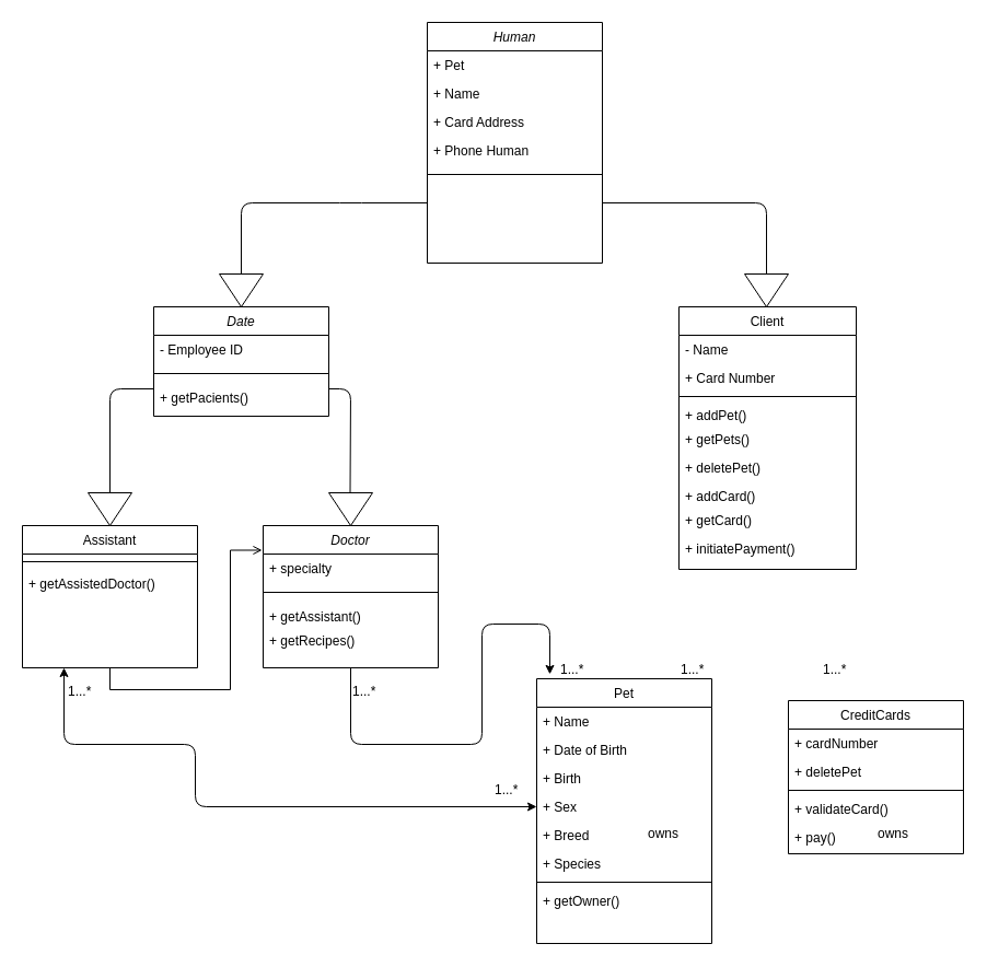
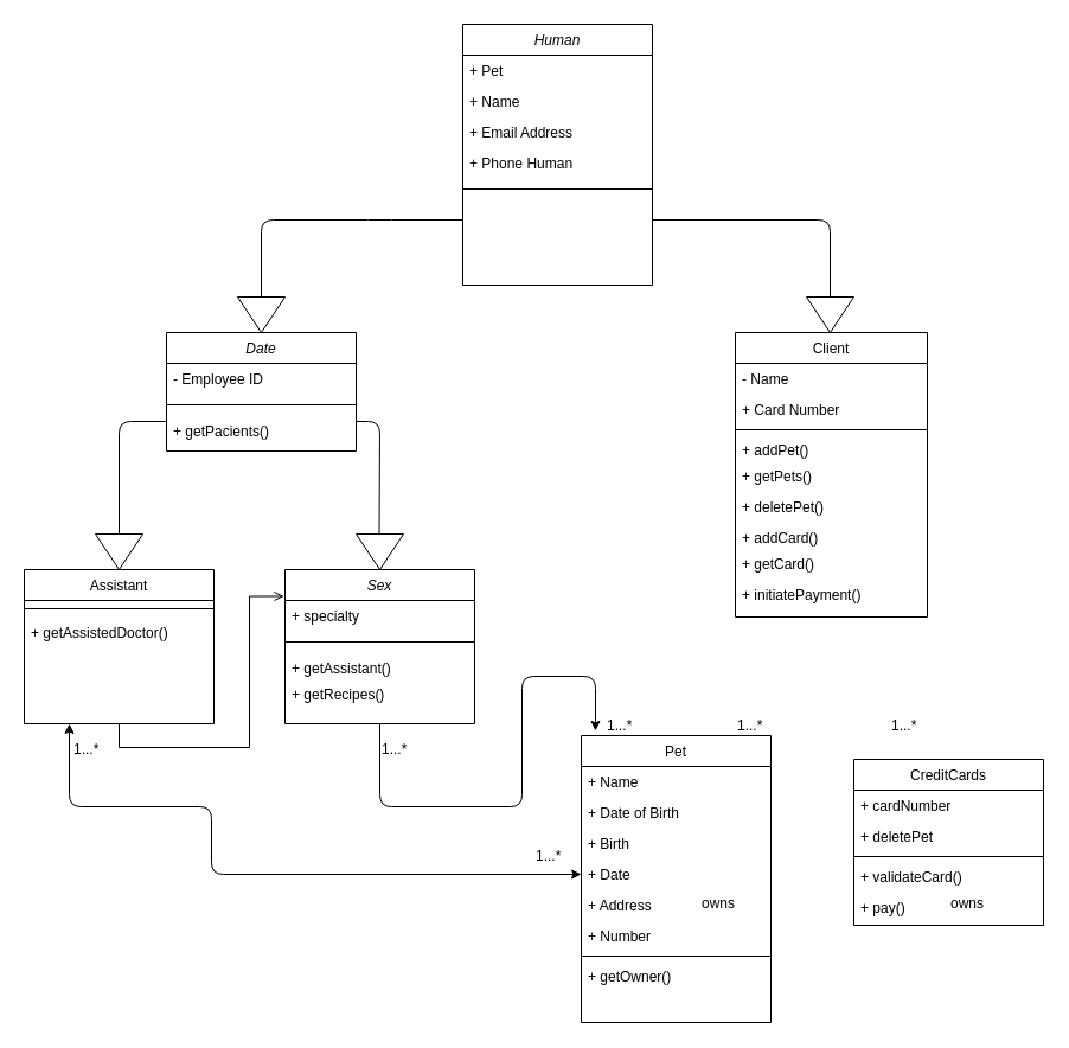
  <mxCell id="0" />
  <mxCell id="1" parent="0" />
- <mxCell id="2" value="Doctor" style="swimlane;fontStyle=2;align=center;verticalAlign=top;childLayout=stackLayout;horizontal=1;startSize=26;horizontalStack=0;resizeParent=1;resizeLast=0;collapsible=1;marginBottom=0;rounded=0;shadow=0;strokeWidth=1;" parent="1" vertex="1"><mxGeometry x="240" y="480" width="160" height="130" as="geometry"><mxRectangle x="230" y="140" width="160" height="26" as="alternateBounds" /></mxGeometry></mxCell>
+ <mxCell id="2" value="Sex" style="swimlane;fontStyle=2;align=center;verticalAlign=top;childLayout=stackLayout;horizontal=1;startSize=26;horizontalStack=0;resizeParent=1;resizeLast=0;collapsible=1;marginBottom=0;rounded=0;shadow=0;strokeWidth=1;" parent="1" vertex="1"><mxGeometry x="240" y="480" width="160" height="130" as="geometry"><mxRectangle x="230" y="140" width="160" height="26" as="alternateBounds" /></mxGeometry></mxCell>
  <mxCell id="3" value="+ specialty" style="text;align=left;verticalAlign=top;spacingLeft=4;spacingRight=4;overflow=hidden;rotatable=0;points=[[0,0.5],[1,0.5]];portConstraint=eastwest;rounded=0;shadow=0;html=0;" parent="2" vertex="1"><mxGeometry y="26" width="160" height="26" as="geometry" /></mxCell>
  <mxCell id="4" value="" style="line;html=1;strokeWidth=1;align=left;verticalAlign=middle;spacingTop=-1;spacingLeft=3;spacingRight=3;rotatable=0;labelPosition=right;points=[];portConstraint=eastwest;" parent="2" vertex="1"><mxGeometry y="52" width="160" height="18" as="geometry" /></mxCell>
  <mxCell id="5" value="+ getAssistant()" style="text;align=left;verticalAlign=top;spacingLeft=4;spacingRight=4;overflow=hidden;rotatable=0;points=[[0,0.5],[1,0.5]];portConstraint=eastwest;rounded=0;shadow=0;html=0;" parent="2" vertex="1"><mxGeometry y="70" width="160" height="22" as="geometry" /></mxCell>
  <mxCell id="6" value="+ getRecipes()" style="text;align=left;verticalAlign=top;spacingLeft=4;spacingRight=4;overflow=hidden;rotatable=0;points=[[0,0.5],[1,0.5]];portConstraint=eastwest;rounded=0;shadow=0;html=0;" parent="2" vertex="1"><mxGeometry y="92" width="160" height="22" as="geometry" /></mxCell>
  <mxCell id="7" style="edgeStyle=orthogonalEdgeStyle;rounded=0;orthogonalLoop=1;jettySize=auto;html=1;exitX=0.5;exitY=1;exitDx=0;exitDy=0;entryX=-0.006;entryY=0.173;entryDx=0;entryDy=0;entryPerimeter=0;endArrow=open;" parent="1" source="8" target="2" edge="1"><mxGeometry relative="1" as="geometry"><mxPoint x="100" y="590" as="targetPoint" /></mxGeometry></mxCell>
  <mxCell id="8" value="Assistant" style="swimlane;fontStyle=0;align=center;verticalAlign=top;childLayout=stackLayout;horizontal=1;startSize=26;horizontalStack=0;resizeParent=1;resizeLast=0;collapsible=1;marginBottom=0;rounded=0;shadow=0;strokeWidth=1;" parent="1" vertex="1"><mxGeometry x="20" y="480" width="160" height="130" as="geometry"><mxRectangle x="130" y="380" width="160" height="26" as="alternateBounds" /></mxGeometry></mxCell>
  <mxCell id="9" value="" style="line;html=1;strokeWidth=1;align=left;verticalAlign=middle;spacingTop=-1;spacingLeft=3;spacingRight=3;rotatable=0;labelPosition=right;points=[];portConstraint=eastwest;" parent="8" vertex="1"><mxGeometry y="26" width="160" height="14" as="geometry" /></mxCell>
  <mxCell id="10" value="+ getAssistedDoctor()" style="text;align=left;verticalAlign=top;spacingLeft=4;spacingRight=4;overflow=hidden;rotatable=0;points=[[0,0.5],[1,0.5]];portConstraint=eastwest;rounded=0;shadow=0;html=0;" parent="8" vertex="1"><mxGeometry y="40" width="160" height="22" as="geometry" /></mxCell>
  <mxCell id="11" value="Client" style="swimlane;fontStyle=0;align=center;verticalAlign=top;childLayout=stackLayout;horizontal=1;startSize=26;horizontalStack=0;resizeParent=1;resizeLast=0;collapsible=1;marginBottom=0;rounded=0;shadow=0;strokeWidth=1;" parent="1" vertex="1"><mxGeometry x="620" y="280" width="162" height="240" as="geometry"><mxRectangle x="340" y="380" width="170" height="26" as="alternateBounds" /></mxGeometry></mxCell>
  <mxCell id="12" value="- Name" style="text;align=left;verticalAlign=top;spacingLeft=4;spacingRight=4;overflow=hidden;rotatable=0;points=[[0,0.5],[1,0.5]];portConstraint=eastwest;" parent="11" vertex="1"><mxGeometry y="26" width="162" height="26" as="geometry" /></mxCell>
  <mxCell id="13" value="+ Card Number" style="text;align=left;verticalAlign=top;spacingLeft=4;spacingRight=4;overflow=hidden;rotatable=0;points=[[0,0.5],[1,0.5]];portConstraint=eastwest;" parent="11" vertex="1"><mxGeometry y="52" width="162" height="26" as="geometry" /></mxCell>
  <mxCell id="14" value="" style="line;html=1;strokeWidth=1;align=left;verticalAlign=middle;spacingTop=-1;spacingLeft=3;spacingRight=3;rotatable=0;labelPosition=right;points=[];portConstraint=eastwest;" parent="11" vertex="1"><mxGeometry y="78" width="162" height="8" as="geometry" /></mxCell>
  <mxCell id="15" value="+ addPet()" style="text;align=left;verticalAlign=top;spacingLeft=4;spacingRight=4;overflow=hidden;rotatable=0;points=[[0,0.5],[1,0.5]];portConstraint=eastwest;rounded=0;shadow=0;html=0;" parent="11" vertex="1"><mxGeometry y="86" width="162" height="22" as="geometry" /></mxCell>
  <mxCell id="16" value="+ getPets()" style="text;align=left;verticalAlign=top;spacingLeft=4;spacingRight=4;overflow=hidden;rotatable=0;points=[[0,0.5],[1,0.5]];portConstraint=eastwest;rounded=0;shadow=0;html=0;" parent="11" vertex="1"><mxGeometry y="108" width="162" height="26" as="geometry" /></mxCell>
  <mxCell id="17" value="+ deletePet()" style="text;align=left;verticalAlign=top;spacingLeft=4;spacingRight=4;overflow=hidden;rotatable=0;points=[[0,0.5],[1,0.5]];portConstraint=eastwest;rounded=0;shadow=0;html=0;" parent="11" vertex="1"><mxGeometry y="134" width="162" height="26" as="geometry" /></mxCell>
  <mxCell id="18" value="+ addCard()" style="text;align=left;verticalAlign=top;spacingLeft=4;spacingRight=4;overflow=hidden;rotatable=0;points=[[0,0.5],[1,0.5]];portConstraint=eastwest;rounded=0;shadow=0;html=0;" parent="11" vertex="1"><mxGeometry y="160" width="162" height="22" as="geometry" /></mxCell>
  <mxCell id="19" value="+ getCard()" style="text;align=left;verticalAlign=top;spacingLeft=4;spacingRight=4;overflow=hidden;rotatable=0;points=[[0,0.5],[1,0.5]];portConstraint=eastwest;rounded=0;shadow=0;html=0;" parent="11" vertex="1"><mxGeometry y="182" width="162" height="26" as="geometry" /></mxCell>
  <mxCell id="20" value="+ initiatePayment()" style="text;align=left;verticalAlign=top;spacingLeft=4;spacingRight=4;overflow=hidden;rotatable=0;points=[[0,0.5],[1,0.5]];portConstraint=eastwest;rounded=0;shadow=0;html=0;" parent="11" vertex="1"><mxGeometry y="208" width="162" height="26" as="geometry" /></mxCell>
  <mxCell id="21" value="Pet" style="swimlane;fontStyle=0;align=center;verticalAlign=top;childLayout=stackLayout;horizontal=1;startSize=26;horizontalStack=0;resizeParent=1;resizeLast=0;collapsible=1;marginBottom=0;rounded=0;shadow=0;strokeWidth=1;" parent="1" vertex="1"><mxGeometry x="490" y="620" width="160" height="242" as="geometry"><mxRectangle x="550" y="140" width="160" height="26" as="alternateBounds" /></mxGeometry></mxCell>
  <mxCell id="22" value="+ Name" style="text;align=left;verticalAlign=top;spacingLeft=4;spacingRight=4;overflow=hidden;rotatable=0;points=[[0,0.5],[1,0.5]];portConstraint=eastwest;" parent="21" vertex="1"><mxGeometry y="26" width="160" height="26" as="geometry" /></mxCell>
  <mxCell id="23" value="+ Date of Birth" style="text;align=left;verticalAlign=top;spacingLeft=4;spacingRight=4;overflow=hidden;rotatable=0;points=[[0,0.5],[1,0.5]];portConstraint=eastwest;" parent="21" vertex="1"><mxGeometry y="52" width="160" height="26" as="geometry" /></mxCell>
  <mxCell id="24" value="+ Birth" style="text;align=left;verticalAlign=top;spacingLeft=4;spacingRight=4;overflow=hidden;rotatable=0;points=[[0,0.5],[1,0.5]];portConstraint=eastwest;" parent="21" vertex="1"><mxGeometry y="78" width="160" height="26" as="geometry" /></mxCell>
- <mxCell id="25" value="+ Sex" style="text;align=left;verticalAlign=top;spacingLeft=4;spacingRight=4;overflow=hidden;rotatable=0;points=[[0,0.5],[1,0.5]];portConstraint=eastwest;rounded=0;shadow=0;html=0;" parent="21" vertex="1"><mxGeometry y="104" width="160" height="26" as="geometry" /></mxCell>
- <mxCell id="26" value="+ Breed" style="text;align=left;verticalAlign=top;spacingLeft=4;spacingRight=4;overflow=hidden;rotatable=0;points=[[0,0.5],[1,0.5]];portConstraint=eastwest;" parent="21" vertex="1"><mxGeometry y="130" width="160" height="26" as="geometry" /></mxCell>
- <mxCell id="27" value="+ Species" style="text;align=left;verticalAlign=top;spacingLeft=4;spacingRight=4;overflow=hidden;rotatable=0;points=[[0,0.5],[1,0.5]];portConstraint=eastwest;" parent="21" vertex="1"><mxGeometry y="156" width="160" height="26" as="geometry" /></mxCell>
+ <mxCell id="25" value="+ Date" style="text;align=left;verticalAlign=top;spacingLeft=4;spacingRight=4;overflow=hidden;rotatable=0;points=[[0,0.5],[1,0.5]];portConstraint=eastwest;rounded=0;shadow=0;html=0;" parent="21" vertex="1"><mxGeometry y="104" width="160" height="26" as="geometry" /></mxCell>
+ <mxCell id="26" value="+ Address" style="text;align=left;verticalAlign=top;spacingLeft=4;spacingRight=4;overflow=hidden;rotatable=0;points=[[0,0.5],[1,0.5]];portConstraint=eastwest;" parent="21" vertex="1"><mxGeometry y="130" width="160" height="26" as="geometry" /></mxCell>
+ <mxCell id="27" value="+ Number" style="text;align=left;verticalAlign=top;spacingLeft=4;spacingRight=4;overflow=hidden;rotatable=0;points=[[0,0.5],[1,0.5]];portConstraint=eastwest;" parent="21" vertex="1"><mxGeometry y="156" width="160" height="26" as="geometry" /></mxCell>
  <mxCell id="28" value="" style="line;html=1;strokeWidth=1;align=left;verticalAlign=middle;spacingTop=-1;spacingLeft=3;spacingRight=3;rotatable=0;labelPosition=right;points=[];portConstraint=eastwest;" parent="21" vertex="1"><mxGeometry y="182" width="160" height="8" as="geometry" /></mxCell>
  <mxCell id="29" value="+ getOwner()" style="text;align=left;verticalAlign=top;spacingLeft=4;spacingRight=4;overflow=hidden;rotatable=0;points=[[0,0.5],[1,0.5]];portConstraint=eastwest;" parent="21" vertex="1"><mxGeometry y="190" width="160" height="26" as="geometry" /></mxCell>
  <mxCell id="30" value="CreditCards" style="swimlane;fontStyle=0;align=center;verticalAlign=top;childLayout=stackLayout;horizontal=1;startSize=26;horizontalStack=0;resizeParent=1;resizeLast=0;collapsible=1;marginBottom=0;rounded=0;shadow=0;strokeWidth=1;labelBackgroundColor=none;" parent="1" vertex="1"><mxGeometry x="720" y="640" width="160" height="140" as="geometry"><mxRectangle x="550" y="140" width="160" height="26" as="alternateBounds" /></mxGeometry></mxCell>
  <mxCell id="31" value="+ cardNumber" style="text;align=left;verticalAlign=top;spacingLeft=4;spacingRight=4;overflow=hidden;rotatable=0;points=[[0,0.5],[1,0.5]];portConstraint=eastwest;" parent="30" vertex="1"><mxGeometry y="26" width="160" height="26" as="geometry" /></mxCell>
  <mxCell id="32" value="+ deletePet" style="text;align=left;verticalAlign=top;spacingLeft=4;spacingRight=4;overflow=hidden;rotatable=0;points=[[0,0.5],[1,0.5]];portConstraint=eastwest;rounded=0;shadow=0;html=0;" parent="30" vertex="1"><mxGeometry y="52" width="160" height="26" as="geometry" /></mxCell>
  <mxCell id="33" value="" style="line;html=1;strokeWidth=1;align=left;verticalAlign=middle;spacingTop=-1;spacingLeft=3;spacingRight=3;rotatable=0;labelPosition=right;points=[];portConstraint=eastwest;" parent="30" vertex="1"><mxGeometry y="78" width="160" height="8" as="geometry" /></mxCell>
  <mxCell id="34" value="+ validateCard()" style="text;align=left;verticalAlign=top;spacingLeft=4;spacingRight=4;overflow=hidden;rotatable=0;points=[[0,0.5],[1,0.5]];portConstraint=eastwest;" parent="30" vertex="1"><mxGeometry y="86" width="160" height="26" as="geometry" /></mxCell>
  <mxCell id="35" value="+ pay()" style="text;align=left;verticalAlign=top;spacingLeft=4;spacingRight=4;overflow=hidden;rotatable=0;points=[[0,0.5],[1,0.5]];portConstraint=eastwest;" parent="30" vertex="1"><mxGeometry y="112" width="160" height="26" as="geometry" /></mxCell>
  <mxCell id="36" value="owns" style="resizable=0;align=left;verticalAlign=bottom;labelBackgroundColor=none;fontSize=12;" parent="1" connectable="0" vertex="1"><mxGeometry x="590" y="770" as="geometry" /></mxCell>
  <mxCell id="37" value="owns" style="resizable=0;align=left;verticalAlign=bottom;labelBackgroundColor=none;fontSize=12;" parent="1" connectable="0" vertex="1"><mxGeometry x="800" y="770" as="geometry" /></mxCell>
  <mxCell id="38" value="" style="endArrow=none;startArrow=classic;html=1;exitX=0.075;exitY=-0.017;exitDx=0;exitDy=0;exitPerimeter=0;entryX=0.5;entryY=1;entryDx=0;entryDy=0;" parent="1" source="21" target="2" edge="1"><mxGeometry width="50" height="50" relative="1" as="geometry"><mxPoint x="310" y="800" as="sourcePoint" /><mxPoint x="360" y="750" as="targetPoint" /><Array as="points"><mxPoint x="502" y="570" /><mxPoint x="440" y="570" /><mxPoint x="440" y="680" /><mxPoint x="320" y="680" /></Array></mxGeometry></mxCell>
  <mxCell id="39" value="1...*" style="resizable=0;align=left;verticalAlign=bottom;labelBackgroundColor=none;fontSize=12;" parent="1" connectable="0" vertex="1"><mxGeometry x="320" y="640" as="geometry" /></mxCell>
  <mxCell id="40" value="1...*" style="resizable=0;align=left;verticalAlign=bottom;labelBackgroundColor=none;fontSize=12;" parent="1" connectable="0" vertex="1"><mxGeometry x="510" y="620" as="geometry" /></mxCell>
  <mxCell id="41" value="1...*" style="resizable=0;align=left;verticalAlign=bottom;labelBackgroundColor=none;fontSize=12;" parent="1" connectable="0" vertex="1"><mxGeometry x="620" y="620" as="geometry" /></mxCell>
  <mxCell id="42" value="1...*" style="resizable=0;align=left;verticalAlign=bottom;labelBackgroundColor=none;fontSize=12;" parent="1" connectable="0" vertex="1"><mxGeometry x="750" y="620" as="geometry" /></mxCell>
  <mxCell id="43" value="Human" style="swimlane;fontStyle=2;align=center;verticalAlign=top;childLayout=stackLayout;horizontal=1;startSize=26;horizontalStack=0;resizeParent=1;resizeLast=0;collapsible=1;marginBottom=0;rounded=0;shadow=0;strokeWidth=1;" parent="1" vertex="1"><mxGeometry x="390" y="20" width="160" height="220" as="geometry"><mxRectangle x="230" y="140" width="160" height="26" as="alternateBounds" /></mxGeometry></mxCell>
  <mxCell id="44" value="+ Pet" style="text;align=left;verticalAlign=top;spacingLeft=4;spacingRight=4;overflow=hidden;rotatable=0;points=[[0,0.5],[1,0.5]];portConstraint=eastwest;" parent="43" vertex="1"><mxGeometry y="26" width="160" height="26" as="geometry" /></mxCell>
  <mxCell id="45" value="+ Name" style="text;align=left;verticalAlign=top;spacingLeft=4;spacingRight=4;overflow=hidden;rotatable=0;points=[[0,0.5],[1,0.5]];portConstraint=eastwest;" parent="43" vertex="1"><mxGeometry y="52" width="160" height="26" as="geometry" /></mxCell>
- <mxCell id="46" value="+ Card Address&#10;" style="text;align=left;verticalAlign=top;spacingLeft=4;spacingRight=4;overflow=hidden;rotatable=0;points=[[0,0.5],[1,0.5]];portConstraint=eastwest;" parent="43" vertex="1"><mxGeometry y="78" width="160" height="26" as="geometry" /></mxCell>
+ <mxCell id="46" value="+ Email Address&#10;" style="text;align=left;verticalAlign=top;spacingLeft=4;spacingRight=4;overflow=hidden;rotatable=0;points=[[0,0.5],[1,0.5]];portConstraint=eastwest;" parent="43" vertex="1"><mxGeometry y="78" width="160" height="26" as="geometry" /></mxCell>
  <mxCell id="47" value="+ Phone Human" style="text;align=left;verticalAlign=top;spacingLeft=4;spacingRight=4;overflow=hidden;rotatable=0;points=[[0,0.5],[1,0.5]];portConstraint=eastwest;rounded=0;shadow=0;html=0;" parent="43" vertex="1"><mxGeometry y="104" width="160" height="26" as="geometry" /></mxCell>
  <mxCell id="48" value="" style="line;html=1;strokeWidth=1;align=left;verticalAlign=middle;spacingTop=-1;spacingLeft=3;spacingRight=3;rotatable=0;labelPosition=right;points=[];portConstraint=eastwest;" parent="43" vertex="1"><mxGeometry y="130" width="160" height="18" as="geometry" /></mxCell>
  <mxCell id="49" value="" style="triangle;whiteSpace=wrap;html=1;labelBackgroundColor=none;direction=south;" parent="1" vertex="1"><mxGeometry x="680" y="250" width="40" height="30" as="geometry" /></mxCell>
  <mxCell id="50" value="" style="endArrow=none;html=1;entryX=1;entryY=0.75;entryDx=0;entryDy=0;" parent="1" target="43" edge="1"><mxGeometry width="50" height="50" relative="1" as="geometry"><mxPoint x="700" y="250" as="sourcePoint" /><mxPoint x="700" y="260" as="targetPoint" /><Array as="points"><mxPoint x="700" y="185" /></Array></mxGeometry></mxCell>
  <mxCell id="51" value="" style="triangle;whiteSpace=wrap;html=1;labelBackgroundColor=none;direction=south;" parent="1" vertex="1"><mxGeometry x="200" y="250" width="40" height="30" as="geometry" /></mxCell>
  <mxCell id="52" value="" style="endArrow=none;html=1;entryX=0;entryY=0.75;entryDx=0;entryDy=0;exitX=0;exitY=0.5;exitDx=0;exitDy=0;" parent="1" source="51" target="43" edge="1"><mxGeometry width="50" height="50" relative="1" as="geometry"><mxPoint x="320" y="500" as="sourcePoint" /><mxPoint x="320" y="430" as="targetPoint" /><Array as="points"><mxPoint x="220" y="185" /><mxPoint x="320" y="185" /></Array></mxGeometry></mxCell>
  <mxCell id="53" value="Date" style="swimlane;fontStyle=2;align=center;verticalAlign=top;childLayout=stackLayout;horizontal=1;startSize=26;horizontalStack=0;resizeParent=1;resizeLast=0;collapsible=1;marginBottom=0;rounded=0;shadow=0;strokeWidth=1;" parent="1" vertex="1"><mxGeometry x="140" y="280" width="160" height="100" as="geometry"><mxRectangle x="230" y="140" width="160" height="26" as="alternateBounds" /></mxGeometry></mxCell>
  <mxCell id="54" value="- Employee ID" style="text;align=left;verticalAlign=top;spacingLeft=4;spacingRight=4;overflow=hidden;rotatable=0;points=[[0,0.5],[1,0.5]];portConstraint=eastwest;rounded=0;shadow=0;html=0;" parent="53" vertex="1"><mxGeometry y="26" width="160" height="26" as="geometry" /></mxCell>
  <mxCell id="55" value="" style="line;html=1;strokeWidth=1;align=left;verticalAlign=middle;spacingTop=-1;spacingLeft=3;spacingRight=3;rotatable=0;labelPosition=right;points=[];portConstraint=eastwest;" parent="53" vertex="1"><mxGeometry y="52" width="160" height="18" as="geometry" /></mxCell>
  <mxCell id="56" value="+ getPacients()" style="text;align=left;verticalAlign=top;spacingLeft=4;spacingRight=4;overflow=hidden;rotatable=0;points=[[0,0.5],[1,0.5]];portConstraint=eastwest;rounded=0;shadow=0;html=0;" parent="53" vertex="1"><mxGeometry y="70" width="160" height="22" as="geometry" /></mxCell>
  <mxCell id="57" value="" style="triangle;whiteSpace=wrap;html=1;labelBackgroundColor=none;direction=south;" parent="1" vertex="1"><mxGeometry x="300" y="450" width="40" height="30" as="geometry" /></mxCell>
  <mxCell id="58" value="" style="endArrow=none;html=1;entryX=1;entryY=0.75;entryDx=0;entryDy=0;" parent="1" target="53" edge="1"><mxGeometry width="50" height="50" relative="1" as="geometry"><mxPoint x="319.5" y="450" as="sourcePoint" /><mxPoint x="319.5" y="380" as="targetPoint" /><Array as="points"><mxPoint x="320" y="355" /></Array></mxGeometry></mxCell>
  <mxCell id="59" value="" style="triangle;whiteSpace=wrap;html=1;labelBackgroundColor=none;direction=south;" parent="1" vertex="1"><mxGeometry x="80" y="450" width="40" height="30" as="geometry" /></mxCell>
  <mxCell id="60" value="" style="endArrow=none;html=1;entryX=0;entryY=0.75;entryDx=0;entryDy=0;" parent="1" target="53" edge="1"><mxGeometry width="50" height="50" relative="1" as="geometry"><mxPoint x="100" y="450" as="sourcePoint" /><mxPoint x="100" y="380" as="targetPoint" /><Array as="points"><mxPoint x="100" y="355" /></Array></mxGeometry></mxCell>
  <mxCell id="61" value="" style="endArrow=classic;startArrow=classic;html=1;exitX=0;exitY=0.5;exitDx=0;exitDy=0;entryX=0.5;entryY=1;entryDx=0;entryDy=0;" parent="1" source="25" edge="1"><mxGeometry width="50" height="50" relative="1" as="geometry"><mxPoint x="240" y="615.886" as="sourcePoint" /><mxPoint x="58" y="610" as="targetPoint" /><Array as="points"><mxPoint x="178" y="737" /><mxPoint x="178" y="680" /><mxPoint x="58" y="680" /></Array></mxGeometry></mxCell>
  <mxCell id="62" value="1...*" style="resizable=0;align=left;verticalAlign=bottom;labelBackgroundColor=none;fontSize=12;" parent="1" connectable="0" vertex="1"><mxGeometry x="60" y="640" as="geometry" /></mxCell>
  <mxCell id="63" value="1...*" style="resizable=0;align=left;verticalAlign=bottom;labelBackgroundColor=none;fontSize=12;" parent="1" connectable="0" vertex="1"><mxGeometry x="450" y="730" as="geometry" /></mxCell>
